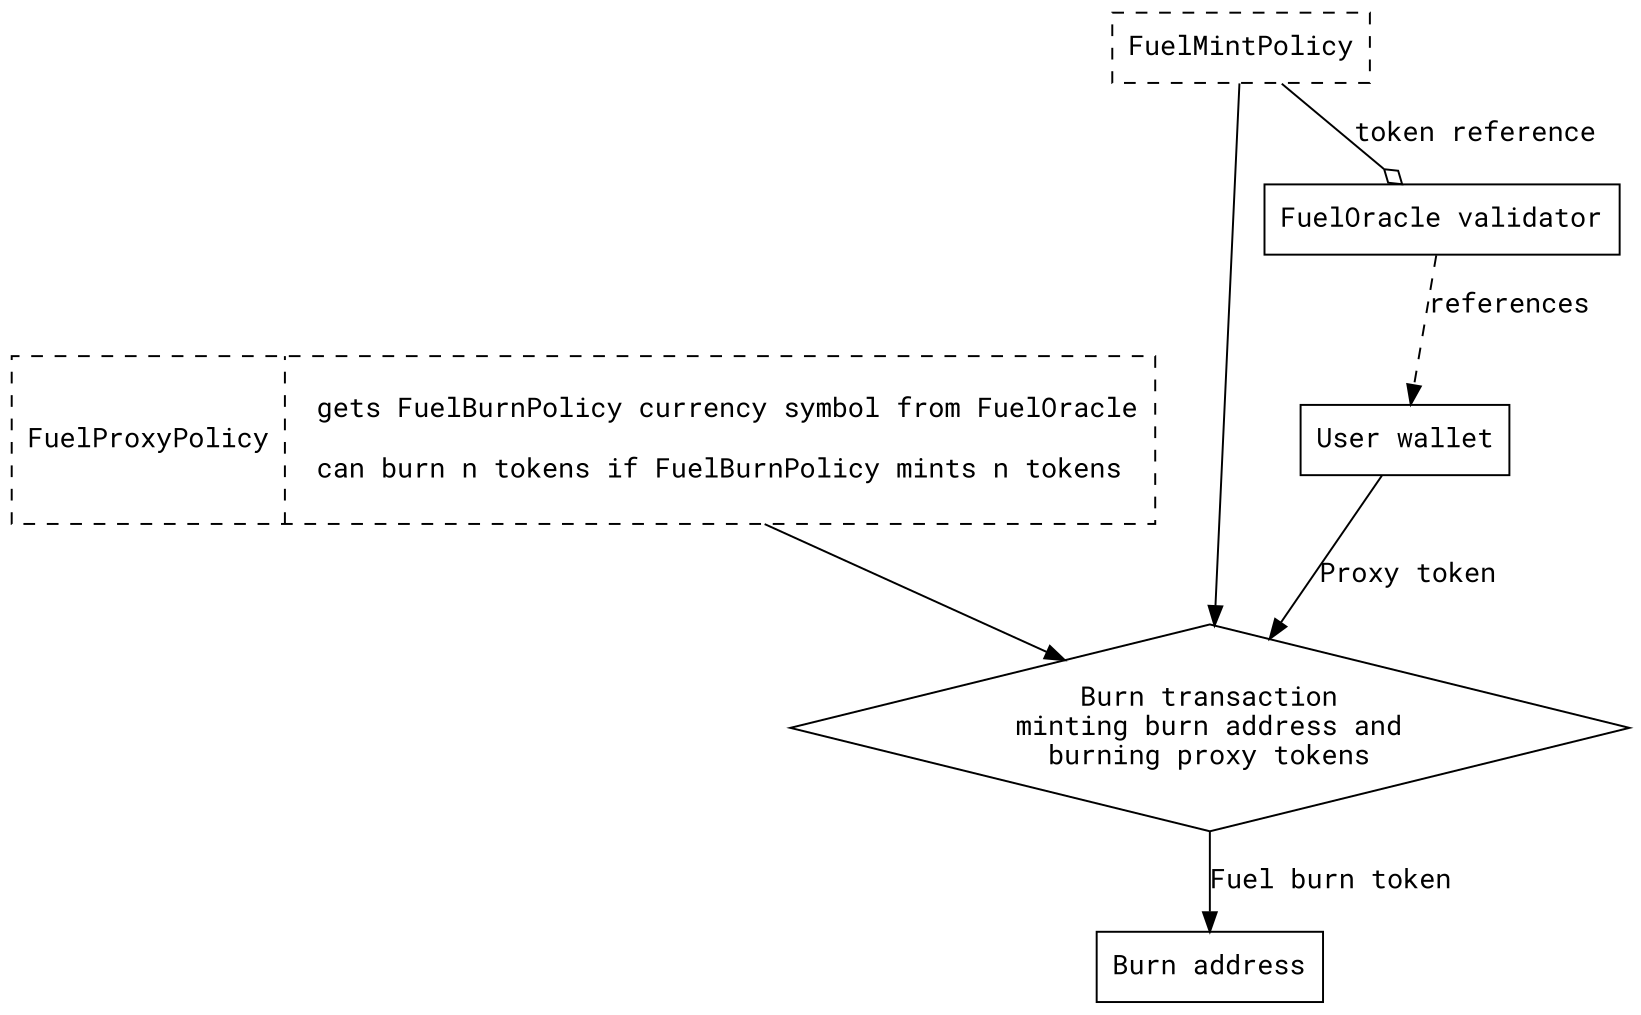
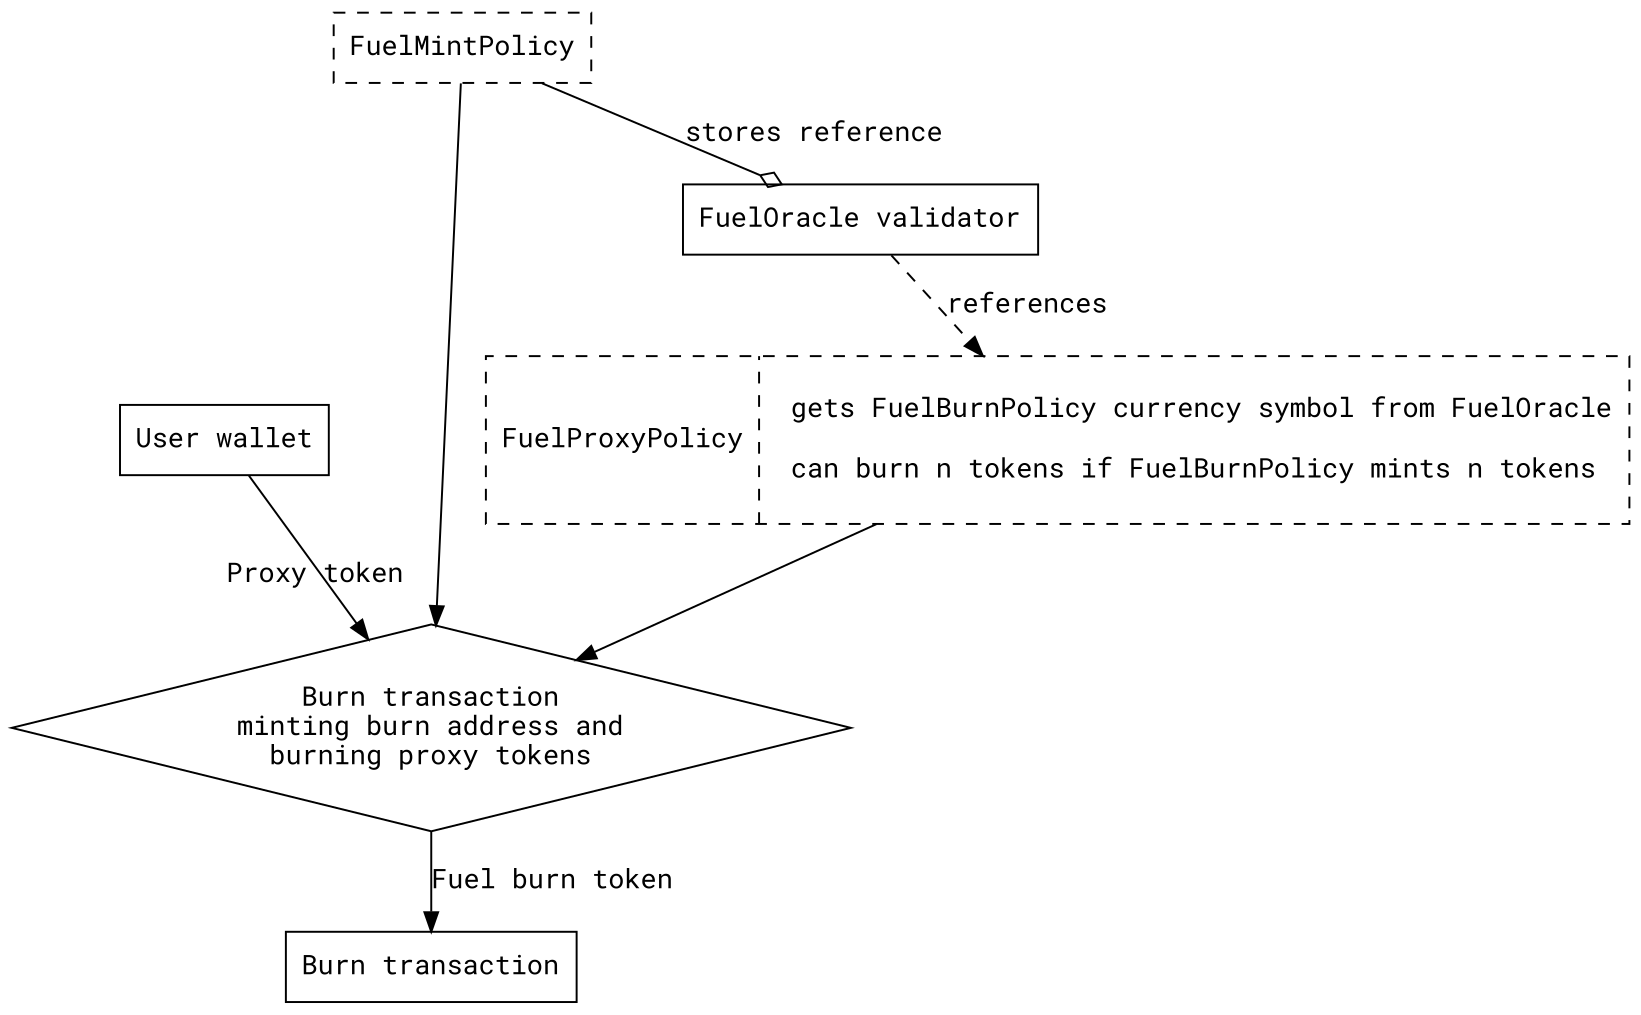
  strict digraph {
    fontname="Roboto Mono"
    splines=false
    node [fontname="Roboto Mono" shape=record]
    edge [fontname="Roboto Mono"]
    n1 [label="User wallet"]
    n2 [label="Burn transaction\nminting burn address and\nburning proxy tokens" shape=diamond]
-   n3 [label="Burn address"]
+   n3 [label="Burn transaction"]
    n4 [label="FuelOracle validator"]
    n5 [label="FuelProxyPolicy |\n      gets FuelBurnPolicy currency symbol from FuelOracle\l\n      can burn n tokens if FuelBurnPolicy mints n tokens\l\n    " style=dashed]
    n6 [label=FuelMintPolicy style=dashed]
    n1 -> n2 [label="Proxy token"]
    n2 -> n3 [label="Fuel burn token"]
-   n4 -> n1 [label=references style=dashed]
+   n4 -> n5 [label=references style=dashed]
    n5 -> n2
    n6 -> n2
-   n6 -> n4 [arrowhead=ediamond label="token reference"]
+   n6 -> n4 [arrowhead=ediamond label="stores reference"]
  }
